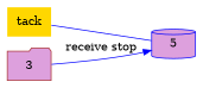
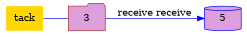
  digraph {
    rankdir=LR
    node [color=blue fillcolor=plum style=filled]
    edge [color=blue]
    n1 [fillcolor=gold label=tack shape=plaintext]
    n2 [color=brown label=3 shape=folder]
    n3 [label=5 shape=cylinder]
-   n1 -> n3 [arrowhead=none]
-   n2 -> n3 [label="receive stop"]
+   n1 -> n2 [arrowhead=none]
+   n2 -> n3 [label="receive receive"]
  }
